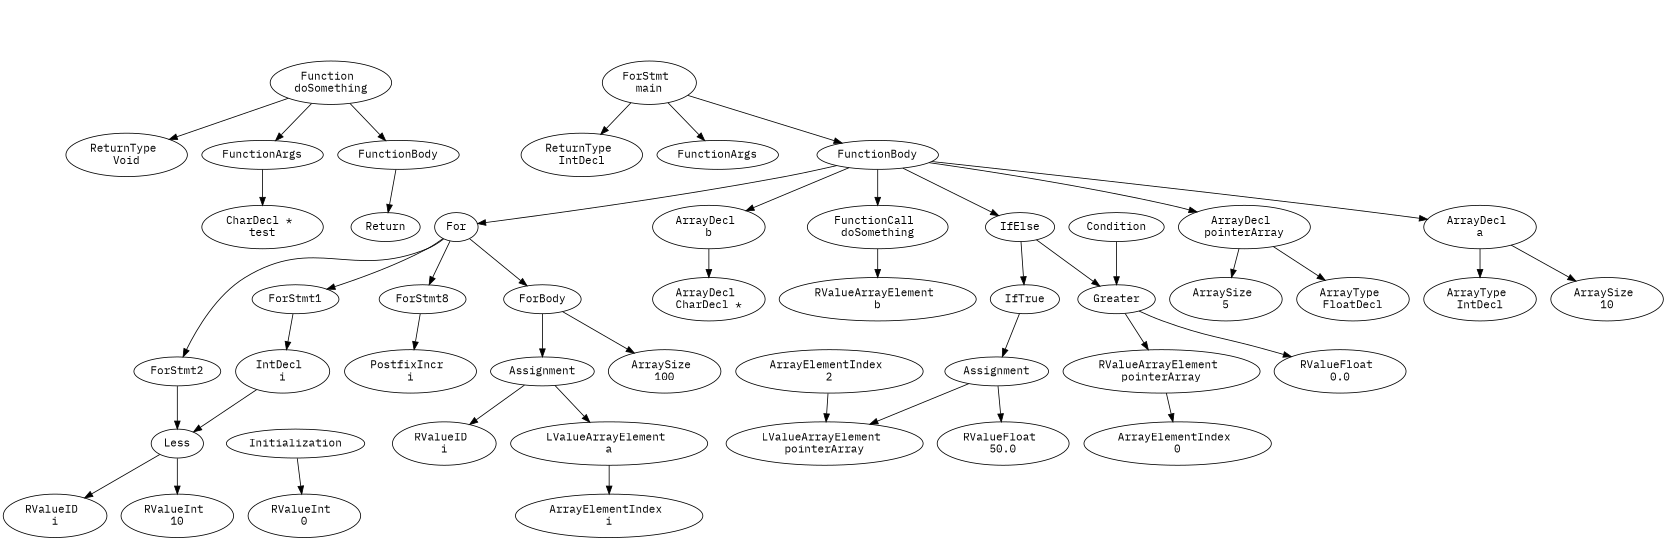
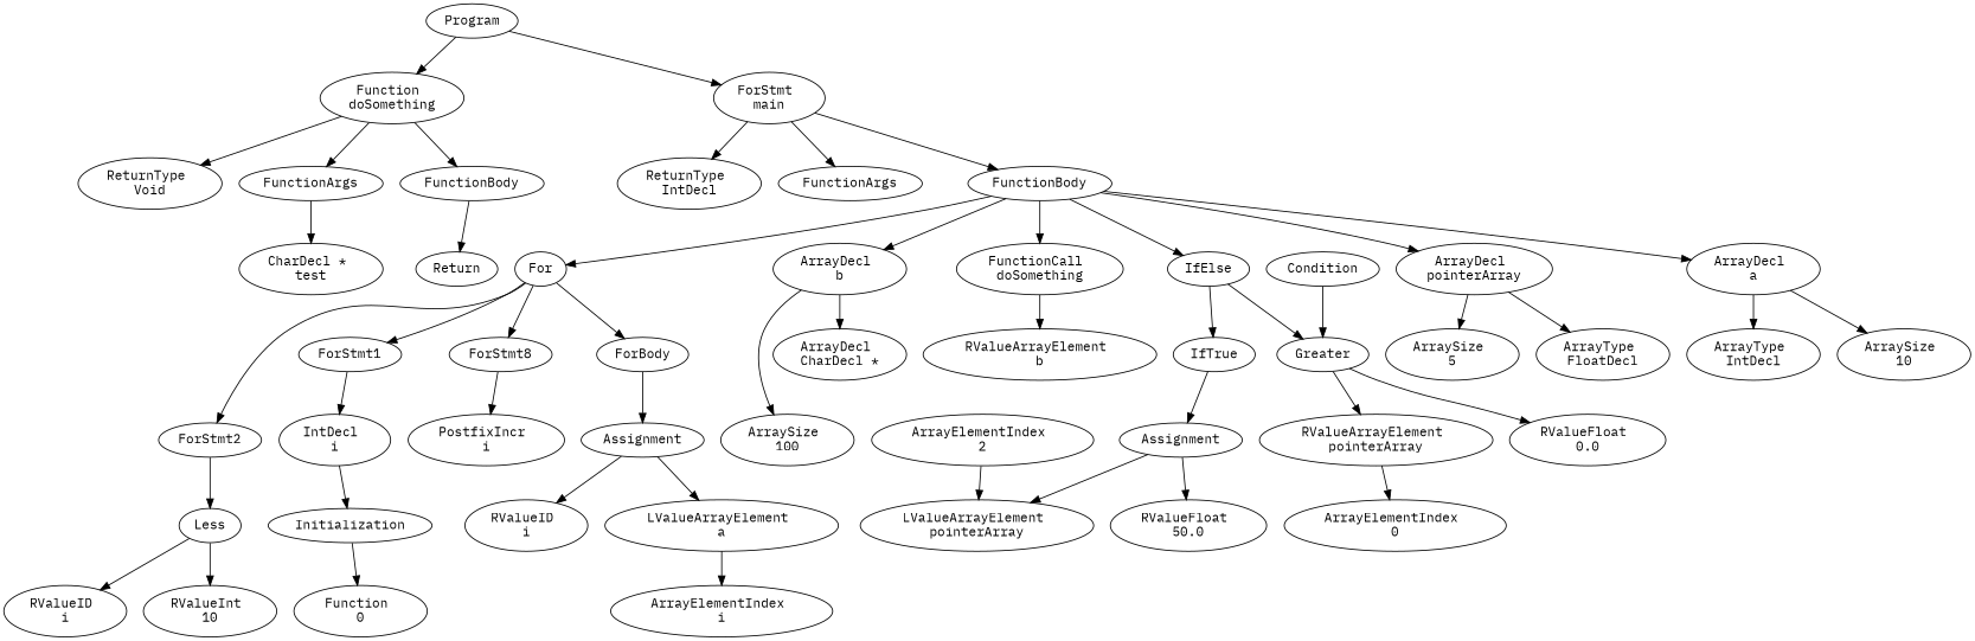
  digraph {
    fontname="IBM Plex Mono"
    node [fontname="IBM Plex Mono"]
    edge [fontname="IBM Plex Mono"]
+   n1 [label=Program]
    n2 [label="Function \ndoSomething"]
    n3 [label="ForStmt \nmain"]
    n4 [label="ReturnType \nVoid"]
    n5 [label=FunctionArgs]
    n6 [label=FunctionBody]
    n7 [label="ReturnType \nIntDecl"]
    n8 [label=FunctionArgs]
    n9 [label=FunctionBody]
    n10 [label="CharDecl * \ntest"]
    n11 [label=Return]
    n12 [label="ArrayDecl \na"]
    n13 [label=For]
    n14 [label="ArrayDecl \nb"]
    n15 [label="FunctionCall \ndoSomething"]
    n16 [label="ArrayDecl \npointerArray"]
    n17 [label=IfElse]
    n18 [label="ArrayType \nIntDecl"]
    n19 [label="ArraySize \n10"]
    n20 [label=ForStmt1]
    n21 [label=ForStmt2]
    n22 [label=ForStmt8]
    n23 [label=ForBody]
    n24 [label="ArrayDecl \nCharDecl *"]
    n25 [label="ArraySize \n100"]
    n26 [label="RValueArrayElement \nb"]
    n27 [label="ArrayType \nFloatDecl"]
    n28 [label="ArraySize \n5"]
    n29 [label=IfTrue]
    n30 [label=Greater]
    n31 [label="IntDecl \ni"]
    n32 [label=Less]
    n33 [label="PostfixIncr \ni"]
    n34 [label=Assignment]
    n35 [label=Initialization]
-   n36 [label="RValueInt \n0"]
+   n36 [label="Function \n0"]
    n37 [label="RValueID \ni"]
    n38 [label="RValueInt \n10"]
    n39 [label="LValueArrayElement \na"]
    n40 [label="RValueID \ni"]
    n41 [label="ArrayElementIndex \ni"]
    n42 [label=Condition]
    n43 [label=Assignment]
    n44 [label="RValueArrayElement \npointerArray"]
    n45 [label="RValueFloat \n0.0"]
    n46 [label="ArrayElementIndex \n0"]
    n47 [label="LValueArrayElement \npointerArray"]
    n48 [label="RValueFloat \n50.0"]
    n49 [label="ArrayElementIndex \n2"]
+   n1 -> n2
+   n1 -> n3
    n2 -> n4
    n2 -> n5
    n2 -> n6
    n3 -> n7
    n3 -> n8
    n3 -> n9
    n5 -> n10
    n6 -> n11
    n9 -> n12
    n9 -> n13
    n9 -> n14
    n9 -> n15
    n9 -> n16
    n9 -> n17
    n12 -> n18
    n12 -> n19
    n13 -> n20
    n13 -> n21
    n13 -> n22
    n13 -> n23
    n14 -> n24
-   n23 -> n25
+   n14 -> n25
    n15 -> n26
    n16 -> n27
    n16 -> n28
    n17 -> n29
    n17 -> n30
    n20 -> n31
    n21 -> n32
    n22 -> n33
    n23 -> n34
    n29 -> n43
    n30 -> n44
    n30 -> n45
-   n31 -> n32
+   n31 -> n35
    n32 -> n37
    n32 -> n38
    n34 -> n39
    n34 -> n40
    n35 -> n36
    n39 -> n41
    n42 -> n30
    n43 -> n47
    n43 -> n48
    n44 -> n46
    n49 -> n47
  }
